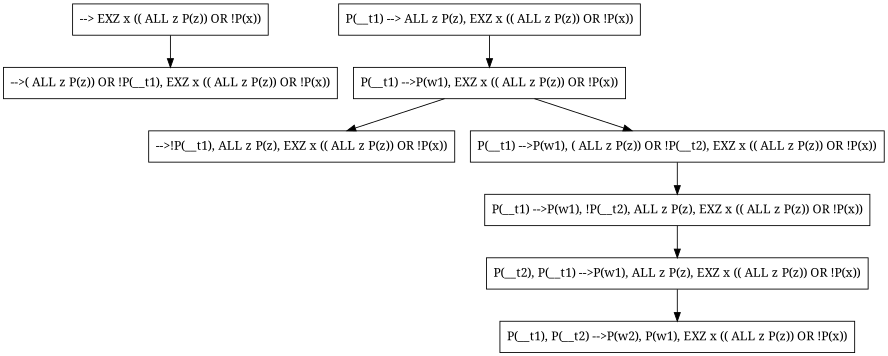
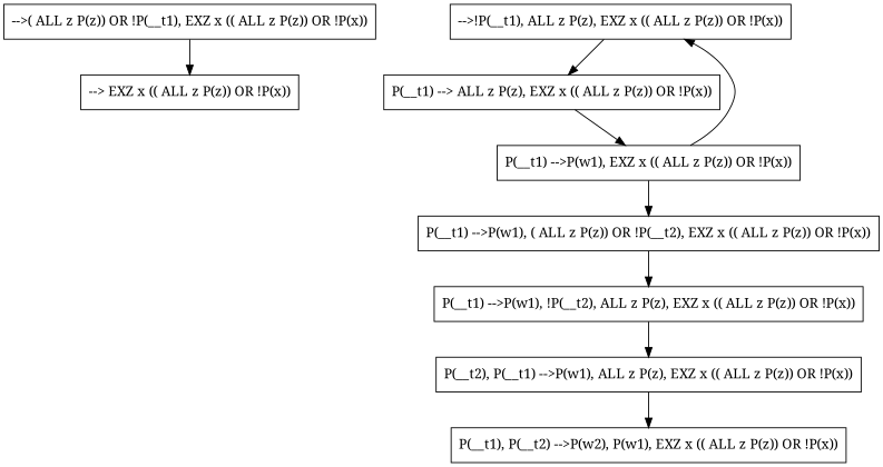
  digraph {
    fontname="Noto Serif"
    node [fontname="Noto Serif" shape=record]
    edge [fontname="Noto Serif"]
    n1 [label="{  --\> EXZ x (( ALL z P(z)) OR !P(x)) }"]
    n2 [label="{  --\>( ALL z P(z)) OR !P(__t1),  EXZ x (( ALL z P(z)) OR !P(x)) }"]
    n3 [label="{  --\>!P(__t1),  ALL z P(z),  EXZ x (( ALL z P(z)) OR !P(x)) }"]
    n4 [label="{ P(__t1) --\> ALL z P(z),  EXZ x (( ALL z P(z)) OR !P(x)) }"]
    n5 [label="{ P(__t1) --\>P(w1),  EXZ x (( ALL z P(z)) OR !P(x)) }"]
    n6 [label="{ P(__t1) --\>P(w1), ( ALL z P(z)) OR !P(__t2),  EXZ x (( ALL z P(z)) OR !P(x)) }"]
    n7 [label="{ P(__t1) --\>P(w1), !P(__t2),  ALL z P(z),  EXZ x (( ALL z P(z)) OR !P(x)) }"]
    n8 [label="{ P(__t2), P(__t1) --\>P(w1),  ALL z P(z),  EXZ x (( ALL z P(z)) OR !P(x)) }"]
    n9 [label="{ P(__t1), P(__t2) --\>P(w2), P(w1),  EXZ x (( ALL z P(z)) OR !P(x)) }"]
-   n1 -> n2
+   n2 -> n1
+   n3 -> n4
    n4 -> n5
    n5 -> n3
    n5 -> n6
    n6 -> n7
    n7 -> n8
    n8 -> n9
  }
